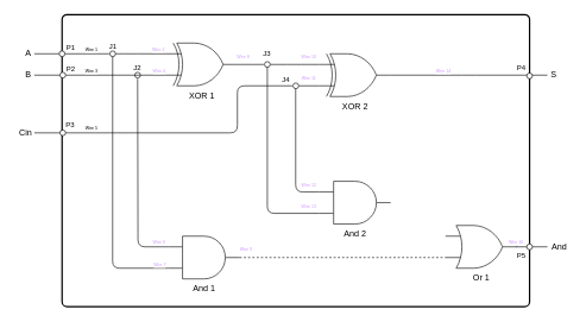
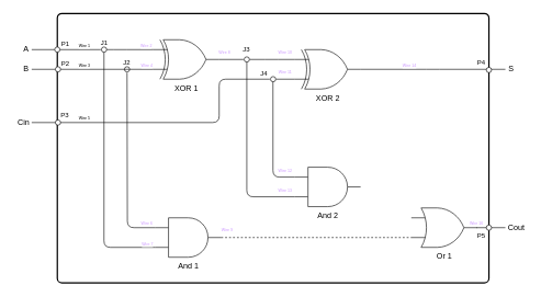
  <mxCell id="0" />
  <mxCell id="1" parent="0" />
  <mxCell id="2" value="" style="rounded=1;whiteSpace=wrap;html=1;absoluteArcSize=1;arcSize=14;strokeWidth=2;" parent="1" vertex="1"><mxGeometry x="86" y="20" width="656" height="410" as="geometry" /></mxCell>
  <mxCell id="3" value="Wire 2" style="edgeStyle=orthogonalEdgeStyle;html=1;exitX=0;exitY=0.25;exitDx=0;exitDy=0;exitPerimeter=0;endArrow=none;endFill=0;fontSize=6;entryX=0.1;entryY=0.5;entryDx=0;entryDy=0;entryPerimeter=0;fontColor=#CC99FF;" parent="1" source="5" target="30" edge="1"><mxGeometry x="-0.714" y="-5" relative="1" as="geometry"><mxPoint x="192" y="75" as="targetPoint" /><Array as="points"><mxPoint x="182" y="75" /><mxPoint x="182" y="75" /></Array><mxPoint as="offset" /></mxGeometry></mxCell>
  <mxCell id="4" value="Wire 4" style="edgeStyle=orthogonalEdgeStyle;html=1;exitX=0;exitY=0.75;exitDx=0;exitDy=0;exitPerimeter=0;endArrow=none;endFill=0;fontSize=6;fontColor=#CC99FF;" parent="1" source="5" target="29" edge="1"><mxGeometry x="-0.429" y="-5" relative="1" as="geometry"><mxPoint x="222" y="110" as="targetPoint" /><mxPoint as="offset" /></mxGeometry></mxCell>
  <mxCell id="5" value="XOR 1" style="verticalLabelPosition=bottom;shadow=0;dashed=0;align=center;html=1;verticalAlign=top;shape=mxgraph.electrical.logic_gates.logic_gate;operation=xor;" parent="1" vertex="1"><mxGeometry x="232" y="60" width="100" height="60" as="geometry" /></mxCell>
  <mxCell id="6" value="&lt;font color=&quot;#cc99ff&quot;&gt;Wire 10&lt;/font&gt;" style="edgeStyle=orthogonalEdgeStyle;html=1;exitX=0;exitY=0.25;exitDx=0;exitDy=0;exitPerimeter=0;entryX=0.9;entryY=0.5;entryDx=0;entryDy=0;entryPerimeter=0;endArrow=none;endFill=0;fontSize=6;" parent="1" source="10" target="28" edge="1"><mxGeometry x="-0.565" y="-10" relative="1" as="geometry"><mxPoint x="374" y="90" as="targetPoint" /><Array as="points"><mxPoint x="412" y="90" /><mxPoint x="412" y="90" /></Array><mxPoint as="offset" /></mxGeometry></mxCell>
  <mxCell id="7" value="Wire 5" style="edgeStyle=orthogonalEdgeStyle;html=1;endArrow=none;endFill=0;fontSize=6;" parent="1" source="26" edge="1"><mxGeometry x="0.626" y="-6" relative="1" as="geometry"><mxPoint x="47" y="186" as="targetPoint" /><mxPoint x="388" y="166" as="sourcePoint" /><Array as="points"><mxPoint x="332" y="120" /><mxPoint x="332" y="186" /></Array><mxPoint as="offset" /></mxGeometry></mxCell>
  <mxCell id="8" value="Wire 14" style="edgeStyle=orthogonalEdgeStyle;html=1;exitX=1;exitY=0.5;exitDx=0;exitDy=0;exitPerimeter=0;fontSize=6;fontColor=#CC99FF;endArrow=none;endFill=0;" parent="1" source="10" edge="1"><mxGeometry x="-0.333" y="5" relative="1" as="geometry"><mxPoint x="767" y="105" as="targetPoint" /><mxPoint as="offset" /></mxGeometry></mxCell>
  <mxCell id="9" value="&lt;font color=&quot;#cc99ff&quot;&gt;Wire 11&lt;/font&gt;" style="edgeStyle=orthogonalEdgeStyle;html=1;exitX=0;exitY=0.75;exitDx=0;exitDy=0;exitPerimeter=0;entryX=0.9;entryY=0.5;entryDx=0;entryDy=0;entryPerimeter=0;fontSize=6;endArrow=none;endFill=0;" parent="1" source="10" target="26" edge="1"><mxGeometry x="0.035" y="-10" relative="1" as="geometry"><mxPoint as="offset" /></mxGeometry></mxCell>
  <mxCell id="10" value="XOR 2" style="verticalLabelPosition=bottom;shadow=0;dashed=0;align=center;html=1;verticalAlign=top;shape=mxgraph.electrical.logic_gates.logic_gate;operation=xor;" parent="1" vertex="1"><mxGeometry x="447" y="75" width="100" height="60" as="geometry" /></mxCell>
  <mxCell id="11" value="&lt;font color=&quot;#cc99ff&quot;&gt;Wire 12&lt;/font&gt;" style="edgeStyle=orthogonalEdgeStyle;html=1;exitX=0;exitY=0.25;exitDx=0;exitDy=0;exitPerimeter=0;endArrow=none;endFill=0;entryX=0.476;entryY=0.17;entryDx=0;entryDy=0;entryPerimeter=0;fontSize=6;" parent="1" source="13" target="26" edge="1"><mxGeometry x="-0.838" y="-9" relative="1" as="geometry"><mxPoint x="414" y="140" as="targetPoint" /><mxPoint as="offset" /></mxGeometry></mxCell>
  <mxCell id="12" value="&lt;font color=&quot;#cc99ff&quot;&gt;Wire 13&lt;/font&gt;" style="edgeStyle=orthogonalEdgeStyle;html=1;exitX=0;exitY=0.75;exitDx=0;exitDy=0;exitPerimeter=0;entryX=1;entryY=0.5;entryDx=0;entryDy=0;entryPerimeter=0;endArrow=none;endFill=0;fontSize=6;" parent="1" source="13" edge="1"><mxGeometry x="-0.894" y="-9" relative="1" as="geometry"><mxPoint x="374" y="90" as="targetPoint" /><Array as="points"><mxPoint x="374" y="299" /></Array><mxPoint as="offset" /></mxGeometry></mxCell>
  <mxCell id="13" value="And 2" style="verticalLabelPosition=bottom;shadow=0;dashed=0;align=center;html=1;verticalAlign=top;shape=mxgraph.electrical.logic_gates.logic_gate;operation=and;" parent="1" vertex="1"><mxGeometry x="447" y="254" width="100" height="60" as="geometry" /></mxCell>
  <mxCell id="14" value="Wire 6" style="edgeStyle=orthogonalEdgeStyle;html=1;exitX=0;exitY=0.25;exitDx=0;exitDy=0;exitPerimeter=0;endArrow=none;endFill=0;fontSize=6;fontColor=#CC99FF;" parent="1" source="18" edge="1"><mxGeometry x="-0.907" y="-6" relative="1" as="geometry"><mxPoint x="192" y="110" as="targetPoint" /><mxPoint x="235" y="344" as="sourcePoint" /><mxPoint as="offset" /></mxGeometry></mxCell>
  <mxCell id="15" style="edgeStyle=orthogonalEdgeStyle;html=1;exitX=0;exitY=0.75;exitDx=0;exitDy=0;exitPerimeter=0;endArrow=none;endFill=0;entryX=0.493;entryY=0.201;entryDx=0;entryDy=0;entryPerimeter=0;fontColor=#CC99FF;" parent="1" source="18" target="30" edge="1"><mxGeometry relative="1" as="geometry"><mxPoint x="192" y="80" as="targetPoint" /><Array as="points"><mxPoint x="157" y="376" /></Array></mxGeometry></mxCell>
  <mxCell id="16" value="Wire 7" style="edgeLabel;html=1;align=center;verticalAlign=middle;resizable=0;points=[];fontSize=6;fontColor=#CC99FF;" parent="15" vertex="1" connectable="0"><mxGeometry x="-0.916" y="1" relative="1" as="geometry"><mxPoint x="3" y="-6" as="offset" /></mxGeometry></mxCell>
  <mxCell id="17" value="&lt;font color=&quot;#cc99ff&quot;&gt;Wire 9&lt;/font&gt;" style="edgeStyle=orthogonalEdgeStyle;html=1;exitX=1;exitY=0.5;exitDx=0;exitDy=0;exitPerimeter=0;entryX=0;entryY=0.75;entryDx=0;entryDy=0;entryPerimeter=0;endArrow=none;endFill=0;fontSize=6;dashed=1;" parent="1" source="18" target="20" edge="1"><mxGeometry x="-0.941" y="11" relative="1" as="geometry"><mxPoint as="offset" /></mxGeometry></mxCell>
  <mxCell id="18" value="And 1" style="verticalLabelPosition=bottom;shadow=0;dashed=0;align=center;html=1;verticalAlign=top;shape=mxgraph.electrical.logic_gates.logic_gate;operation=and;" parent="1" vertex="1"><mxGeometry x="235" y="331" width="100" height="60" as="geometry" /></mxCell>
  <mxCell id="19" value="Wire 16" style="edgeStyle=orthogonalEdgeStyle;html=1;exitX=1;exitY=0.5;exitDx=0;exitDy=0;exitPerimeter=0;endArrow=none;endFill=0;entryX=0.1;entryY=0.5;entryDx=0;entryDy=0;entryPerimeter=0;fontSize=6;fontColor=#CC99FF;" parent="1" edge="1"><mxGeometry x="-1" y="6" relative="1" as="geometry"><mxPoint x="739" y="346" as="targetPoint" /><mxPoint x="723" y="346" as="sourcePoint" /><mxPoint as="offset" /></mxGeometry></mxCell>
  <mxCell id="20" value="Or 1" style="verticalLabelPosition=bottom;shadow=0;dashed=0;align=center;html=1;verticalAlign=top;shape=mxgraph.electrical.logic_gates.logic_gate;operation=or;" parent="1" vertex="1"><mxGeometry x="624" y="316" width="100" height="60" as="geometry" /></mxCell>
  <mxCell id="21" value="A" style="text;html=1;strokeColor=none;fillColor=none;align=center;verticalAlign=middle;whiteSpace=wrap;rounded=0;" parent="1" vertex="1"><mxGeometry x="24" y="60" width="30" height="30" as="geometry" /></mxCell>
  <mxCell id="22" value="B" style="text;html=1;strokeColor=none;fillColor=none;align=center;verticalAlign=middle;whiteSpace=wrap;rounded=0;" parent="1" vertex="1"><mxGeometry x="24" y="90" width="30" height="30" as="geometry" /></mxCell>
  <mxCell id="23" value="Cin" style="text;html=1;strokeColor=none;fillColor=none;align=center;verticalAlign=middle;whiteSpace=wrap;rounded=0;" parent="1" vertex="1"><mxGeometry x="20" y="171" width="30" height="30" as="geometry" /></mxCell>
- <mxCell id="24" value="And" style="text;html=1;strokeColor=none;fillColor=none;align=center;verticalAlign=middle;whiteSpace=wrap;rounded=0;" parent="1" vertex="1"><mxGeometry x="769" y="331" width="30" height="30" as="geometry" /></mxCell>
+ <mxCell id="24" value="Cout" style="text;html=1;strokeColor=none;fillColor=none;align=center;verticalAlign=middle;whiteSpace=wrap;rounded=0;" parent="1" vertex="1"><mxGeometry x="769" y="331" width="30" height="30" as="geometry" /></mxCell>
  <mxCell id="25" value="S" style="text;html=1;strokeColor=none;fillColor=none;align=center;verticalAlign=middle;whiteSpace=wrap;rounded=0;" parent="1" vertex="1"><mxGeometry x="761" y="90" width="30" height="30" as="geometry" /></mxCell>
  <mxCell id="26" value="" style="verticalLabelPosition=bottom;shadow=0;dashed=0;align=center;html=1;verticalAlign=top;shape=mxgraph.electrical.logic_gates.inverting_contact;fillColor=#ffffff;" parent="1" vertex="1"><mxGeometry x="409" y="115" width="10" height="10" as="geometry" /></mxCell>
  <mxCell id="27" value="&lt;font color=&quot;#cc99ff&quot;&gt;Wire 8&lt;/font&gt;" style="edgeStyle=orthogonalEdgeStyle;html=1;fontSize=6;endArrow=none;endFill=0;" parent="1" source="28" target="5" edge="1"><mxGeometry x="0.575" y="-10" relative="1" as="geometry"><mxPoint as="offset" /></mxGeometry></mxCell>
  <mxCell id="28" value="" style="verticalLabelPosition=bottom;shadow=0;dashed=0;align=center;html=1;verticalAlign=top;shape=mxgraph.electrical.logic_gates.inverting_contact;fillColor=#ffffff;" parent="1" vertex="1"><mxGeometry x="369" y="85" width="10" height="10" as="geometry" /></mxCell>
  <mxCell id="29" value="" style="verticalLabelPosition=bottom;shadow=0;dashed=0;align=center;html=1;verticalAlign=top;shape=mxgraph.electrical.logic_gates.inverting_contact;fillColor=#ffffff;" parent="1" vertex="1"><mxGeometry x="187" y="100" width="10" height="10" as="geometry" /></mxCell>
  <mxCell id="30" value="" style="verticalLabelPosition=bottom;shadow=0;dashed=0;align=center;html=1;verticalAlign=top;shape=mxgraph.electrical.logic_gates.inverting_contact;fillColor=#ffffff;" parent="1" vertex="1"><mxGeometry x="152" y="70" width="10" height="10" as="geometry" /></mxCell>
  <mxCell id="31" value="J4" style="text;html=1;strokeColor=none;fillColor=none;align=center;verticalAlign=middle;whiteSpace=wrap;rounded=0;fontSize=10;" parent="1" vertex="1"><mxGeometry x="389" y="101" width="23" height="19" as="geometry" /></mxCell>
  <mxCell id="32" value="J3" style="text;html=1;strokeColor=none;fillColor=none;align=center;verticalAlign=middle;whiteSpace=wrap;rounded=0;fontSize=10;" parent="1" vertex="1"><mxGeometry x="365" y="66" width="17" height="17" as="geometry" /></mxCell>
  <mxCell id="33" value="J2" style="text;html=1;strokeColor=none;fillColor=none;align=center;verticalAlign=middle;whiteSpace=wrap;rounded=0;fontSize=10;" parent="1" vertex="1"><mxGeometry x="182" y="85" width="20" height="20" as="geometry" /></mxCell>
  <mxCell id="34" value="J1" style="text;html=1;strokeColor=none;fillColor=none;align=center;verticalAlign=middle;whiteSpace=wrap;rounded=0;fontSize=10;" parent="1" vertex="1"><mxGeometry x="146.5" y="54" width="21" height="20" as="geometry" /></mxCell>
  <mxCell id="35" value="Wire 1" style="edgeStyle=none;orthogonalLoop=1;jettySize=auto;html=1;fontSize=6;endArrow=none;endFill=0;" parent="1" target="30" edge="1"><mxGeometry x="0.524" y="5" width="80" relative="1" as="geometry"><mxPoint x="47" y="75" as="sourcePoint" /><mxPoint x="161" y="-20" as="targetPoint" /><Array as="points" /><mxPoint as="offset" /></mxGeometry></mxCell>
  <mxCell id="36" value="Wire 3" style="edgeStyle=none;orthogonalLoop=1;jettySize=auto;html=1;fontSize=6;endArrow=none;endFill=0;entryX=0.75;entryY=1;entryDx=0;entryDy=0;" parent="1" target="33" edge="1"><mxGeometry x="0.067" y="5" width="80" relative="1" as="geometry"><mxPoint x="47" y="105" as="sourcePoint" /><mxPoint x="262" y="130" as="targetPoint" /><Array as="points" /><mxPoint as="offset" /></mxGeometry></mxCell>
  <mxCell id="37" value="" style="verticalLabelPosition=bottom;shadow=0;dashed=0;align=center;html=1;verticalAlign=top;shape=mxgraph.electrical.logic_gates.inverting_contact;fillColor=#ffffff;" parent="1" vertex="1"><mxGeometry x="81" y="70" width="10" height="10" as="geometry" /></mxCell>
  <mxCell id="38" value="" style="verticalLabelPosition=bottom;shadow=0;dashed=0;align=center;html=1;verticalAlign=top;shape=mxgraph.electrical.logic_gates.inverting_contact;fillColor=#ffffff;" parent="1" vertex="1"><mxGeometry x="82" y="100" width="10" height="10" as="geometry" /></mxCell>
  <mxCell id="39" value="" style="verticalLabelPosition=bottom;shadow=0;dashed=0;align=center;html=1;verticalAlign=top;shape=mxgraph.electrical.logic_gates.inverting_contact;fillColor=#ffffff;" parent="1" vertex="1"><mxGeometry x="82" y="181" width="10" height="10" as="geometry" /></mxCell>
  <mxCell id="40" value="" style="verticalLabelPosition=bottom;shadow=0;dashed=0;align=center;html=1;verticalAlign=top;shape=mxgraph.electrical.logic_gates.inverting_contact;fillColor=#ffffff;" parent="1" vertex="1"><mxGeometry x="737" y="101" width="10" height="10" as="geometry" /></mxCell>
  <mxCell id="41" value="" style="verticalLabelPosition=bottom;shadow=0;dashed=0;align=center;html=1;verticalAlign=top;shape=mxgraph.electrical.logic_gates.inverting_contact;fillColor=#ffffff;" parent="1" vertex="1"><mxGeometry x="737" y="341" width="10" height="10" as="geometry" /></mxCell>
  <mxCell id="42" value="" style="edgeStyle=none;orthogonalLoop=1;jettySize=auto;html=1;labelBackgroundColor=#faf9fb;fontSize=6;fontColor=#CC99FF;startArrow=none;startFill=0;endArrow=none;endFill=0;exitX=0.9;exitY=0.5;exitDx=0;exitDy=0;exitPerimeter=0;" parent="1" source="41" edge="1"><mxGeometry width="80" relative="1" as="geometry"><mxPoint x="677" y="280" as="sourcePoint" /><mxPoint x="767" y="346" as="targetPoint" /><Array as="points" /></mxGeometry></mxCell>
  <mxCell id="43" value="P1" style="text;html=1;strokeColor=none;fillColor=none;align=center;verticalAlign=middle;whiteSpace=wrap;rounded=0;fontSize=10;" parent="1" vertex="1"><mxGeometry x="87.5" y="56" width="21" height="20" as="geometry" /></mxCell>
  <mxCell id="44" value="P2" style="text;html=1;strokeColor=none;fillColor=none;align=center;verticalAlign=middle;whiteSpace=wrap;rounded=0;fontSize=10;" parent="1" vertex="1"><mxGeometry x="87.5" y="86" width="21" height="20" as="geometry" /></mxCell>
  <mxCell id="45" value="P3" style="text;html=1;strokeColor=none;fillColor=none;align=center;verticalAlign=middle;whiteSpace=wrap;rounded=0;fontSize=10;" parent="1" vertex="1"><mxGeometry x="86.5" y="165" width="21" height="20" as="geometry" /></mxCell>
  <mxCell id="46" value="P4" style="text;html=1;strokeColor=none;fillColor=none;align=center;verticalAlign=middle;whiteSpace=wrap;rounded=0;fontSize=10;" parent="1" vertex="1"><mxGeometry x="720" y="85" width="21" height="20" as="geometry" /></mxCell>
  <mxCell id="47" value="P5" style="text;html=1;strokeColor=none;fillColor=none;align=center;verticalAlign=middle;whiteSpace=wrap;rounded=0;fontSize=10;" parent="1" vertex="1"><mxGeometry x="720" y="348" width="21" height="20" as="geometry" /></mxCell>
